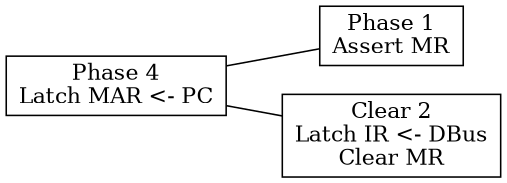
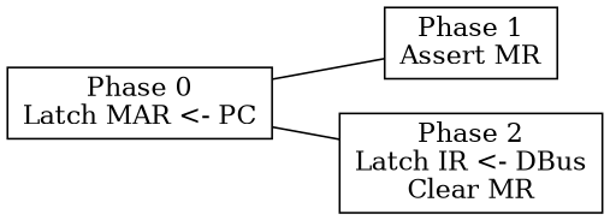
  graph {
    rankdir=LR
    node [shape=box]
-   n1 [label="Phase 4\nLatch MAR <- PC"]
+   n1 [label="Phase 0\nLatch MAR <- PC"]
    n2 [label="Phase 1\nAssert MR"]
-   n3 [label="Clear 2\nLatch IR <- DBus\nClear MR"]
+   n3 [label="Phase 2\nLatch IR <- DBus\nClear MR"]
    n1 -- n2
    n1 -- n3
  }
